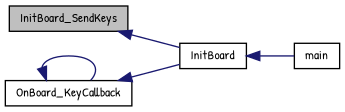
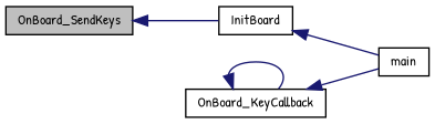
  digraph {
    fontname="Patrick Hand"
    rankdir=LR
    node [color=black fillcolor=white fontname="Patrick Hand" fontsize=10 shape=record style=filled]
    edge [color=midnightblue dir=back fontname="Patrick Hand" fontsize=10 labelfontname=Helvetica labelfontsize=10 style=solid]
-   n1 [fillcolor=grey75 fontcolor=black height=0.2 label=InitBoard_SendKeys width=0.4]
+   n1 [fillcolor=grey75 fontcolor=black height=0.2 label=OnBoard_SendKeys width=0.4]
    n2 [height=0.2 label=InitBoard width=0.4]
    n3 [height=0.2 label=OnBoard_KeyCallback width=0.4]
    n4 [height=0.2 label=main width=0.4]
    n1 -> n2
    n2 -> n4
-   n3 -> n2
+   n3 -> n4
    n3 -> n3
  }
